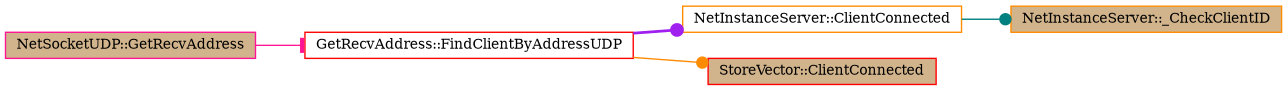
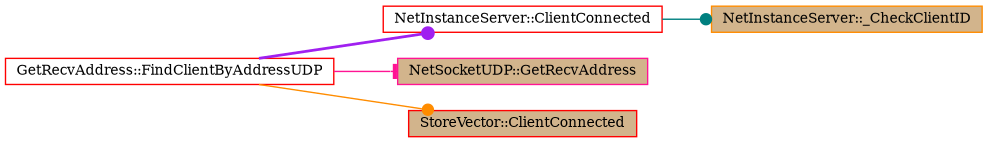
  digraph {
    fontname="DejaVu Serif"
    rankdir=LR
    node [color=red fillcolor=tan fontname="DejaVu Serif" fontsize=10 shape=record style=filled]
    edge [arrowhead=dot fontname="DejaVu Serif" fontsize=10 labelfontname=FreeSans labelfontsize=10 style=solid]
    n1 [fillcolor=white fontcolor=black height=0.2 label="GetRecvAddress::FindClientByAddressUDP" width=0.4]
-   n2 [color=darkorange fillcolor=white height=0.2 label="NetInstanceServer::ClientConnected" width=0.4]
+   n2 [fillcolor=white height=0.2 label="NetInstanceServer::ClientConnected" width=0.4]
    n3 [color=deeppink height=0.2 label="NetSocketUDP::GetRecvAddress" width=0.4]
    n4 [height=0.2 label="StoreVector::ClientConnected" width=0.4]
    n5 [color=darkorange height=0.2 label="NetInstanceServer::_CheckClientID" width=0.4]
    n1 -> n2 [color=purple style=bold]
-   n3 -> n1 [arrowhead=tee color=deeppink]
+   n1 -> n3 [arrowhead=tee color=deeppink]
    n1 -> n4 [color=darkorange]
    n2 -> n5 [color=teal]
  }
